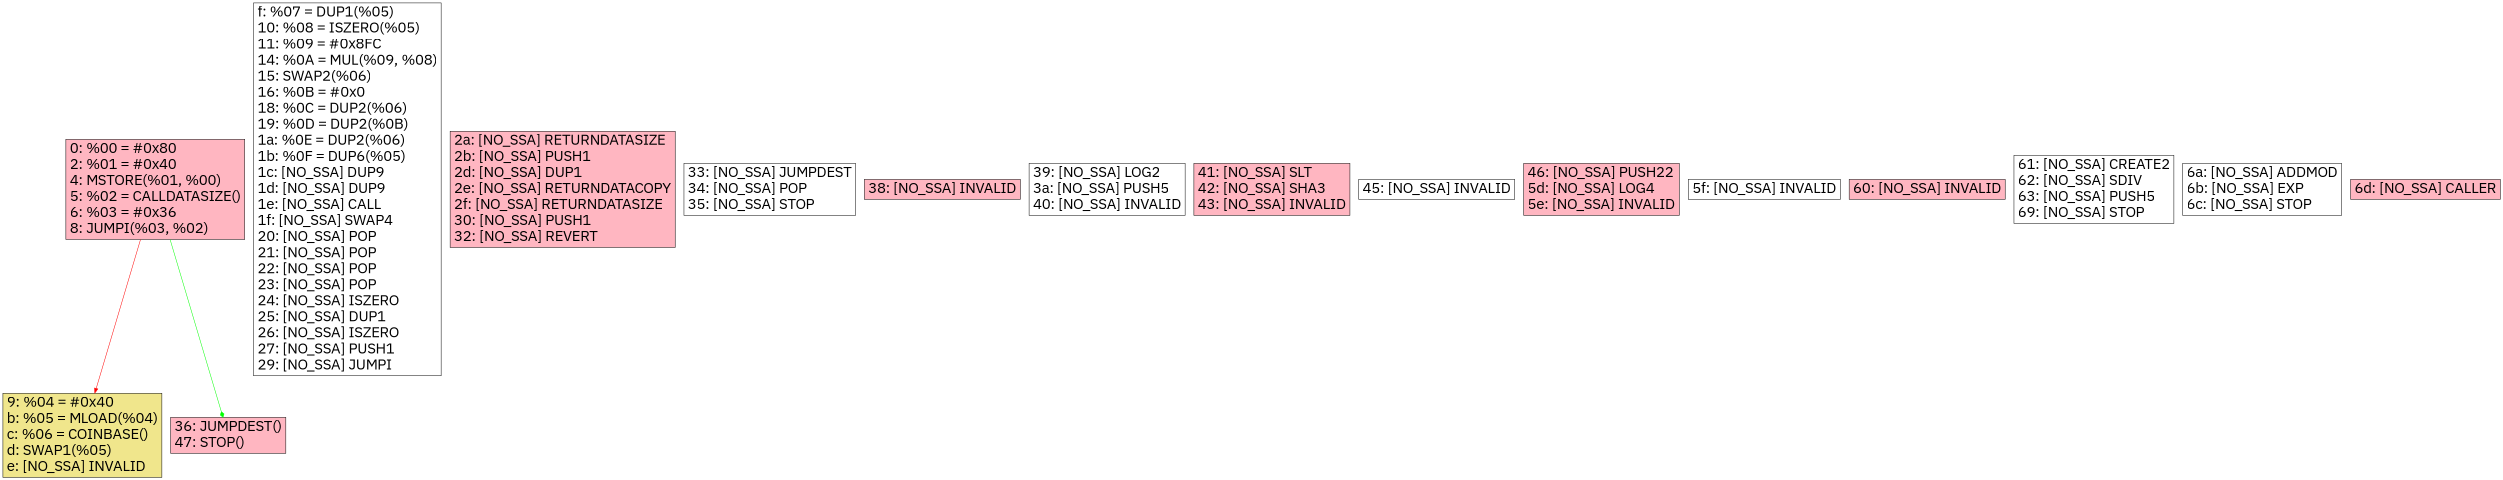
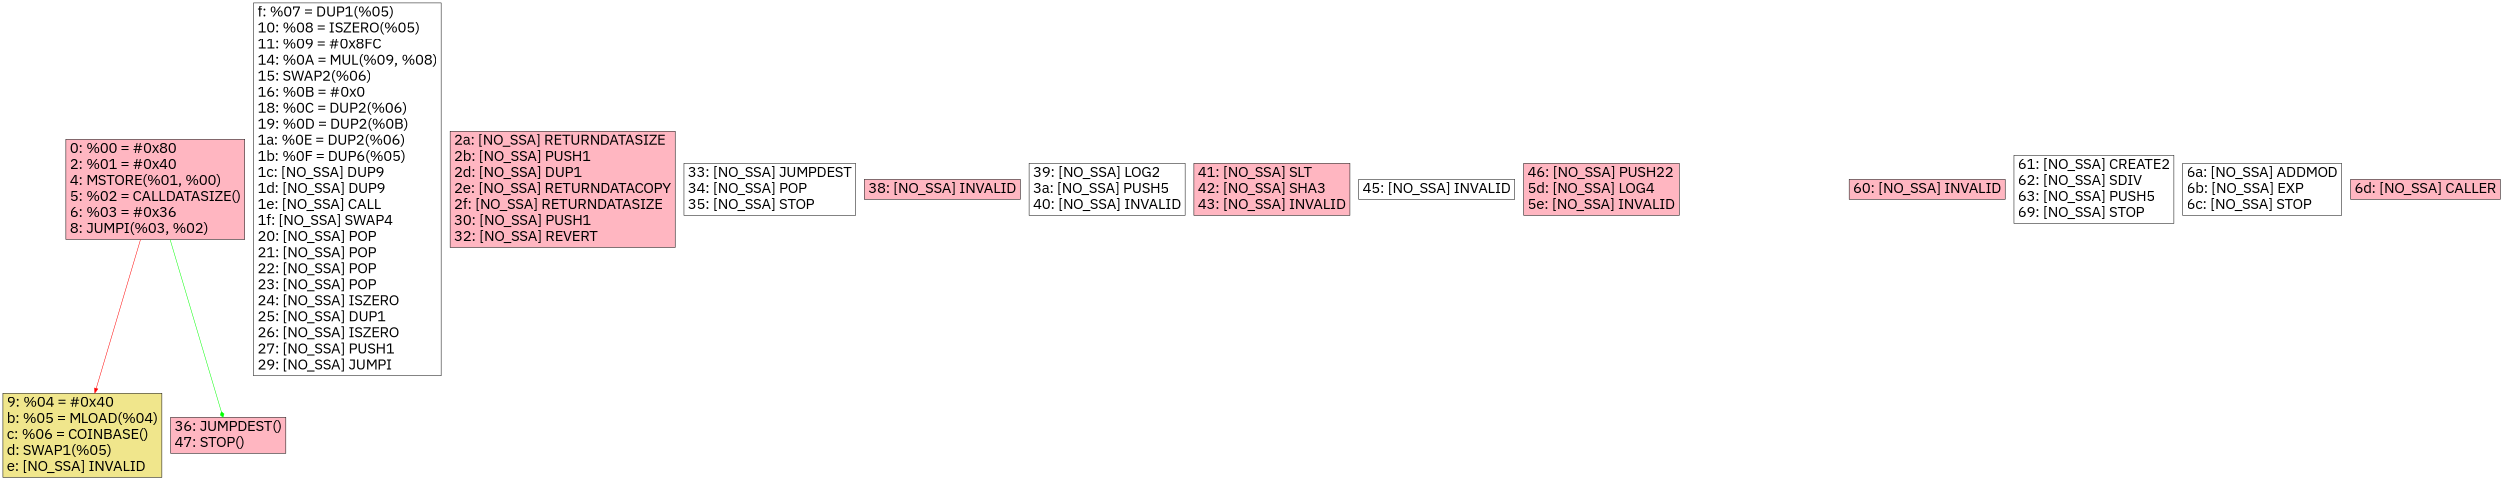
  digraph {
    fontname="IBM Plex Sans"
    node [fillcolor=lightpink fontname="IBM Plex Sans" fontsize=30.0 rank=same shape=box style=filled]
    edge [fontname="IBM Plex Sans"]
    n1 [label="0: %00 = #0x80\l2: %01 = #0x40\l4: MSTORE(%01, %00)\l5: %02 = CALLDATASIZE()\l6: %03 = #0x36\l8: JUMPI(%03, %02)\l"]
    n2 [fillcolor=khaki label="9: %04 = #0x40\lb: %05 = MLOAD(%04)\lc: %06 = COINBASE()\ld: SWAP1(%05)\le: [NO_SSA] INVALID\l"]
    n3 [fillcolor=white label="f: %07 = DUP1(%05)\l10: %08 = ISZERO(%05)\l11: %09 = #0x8FC\l14: %0A = MUL(%09, %08)\l15: SWAP2(%06)\l16: %0B = #0x0\l18: %0C = DUP2(%06)\l19: %0D = DUP2(%0B)\l1a: %0E = DUP2(%06)\l1b: %0F = DUP6(%05)\l1c: [NO_SSA] DUP9\l1d: [NO_SSA] DUP9\l1e: [NO_SSA] CALL\l1f: [NO_SSA] SWAP4\l20: [NO_SSA] POP\l21: [NO_SSA] POP\l22: [NO_SSA] POP\l23: [NO_SSA] POP\l24: [NO_SSA] ISZERO\l25: [NO_SSA] DUP1\l26: [NO_SSA] ISZERO\l27: [NO_SSA] PUSH1\l29: [NO_SSA] JUMPI\l"]
    n4 [label="2a: [NO_SSA] RETURNDATASIZE\l2b: [NO_SSA] PUSH1\l2d: [NO_SSA] DUP1\l2e: [NO_SSA] RETURNDATACOPY\l2f: [NO_SSA] RETURNDATASIZE\l30: [NO_SSA] PUSH1\l32: [NO_SSA] REVERT\l"]
    n5 [fillcolor=white label="33: [NO_SSA] JUMPDEST\l34: [NO_SSA] POP\l35: [NO_SSA] STOP\l"]
    n6 [label="36: JUMPDEST()\l47: STOP()\l"]
    n7 [label="38: [NO_SSA] INVALID\l"]
    n8 [fillcolor=white label="39: [NO_SSA] LOG2\l3a: [NO_SSA] PUSH5\l40: [NO_SSA] INVALID\l"]
    n9 [label="41: [NO_SSA] SLT\l42: [NO_SSA] SHA3\l43: [NO_SSA] INVALID\l"]
    n10 [fillcolor=white label="45: [NO_SSA] INVALID\l"]
    n11 [label="46: [NO_SSA] PUSH22\l5d: [NO_SSA] LOG4\l5e: [NO_SSA] INVALID\l"]
-   n12 [fillcolor=white label="5f: [NO_SSA] INVALID\l"]
    n13 [label="60: [NO_SSA] INVALID\l"]
    n14 [fillcolor=white label="61: [NO_SSA] CREATE2\l62: [NO_SSA] SDIV\l63: [NO_SSA] PUSH5\l69: [NO_SSA] STOP\l"]
    n15 [fillcolor=white label="6a: [NO_SSA] ADDMOD\l6b: [NO_SSA] EXP\l6c: [NO_SSA] STOP\l"]
    n16 [label="6d: [NO_SSA] CALLER\l"]
    subgraph sub_1 {
      n1
      n2
      n3
      n4
      n5
      n6
      n7
      n8
      n9
      n10
      n11
-     n12
      n13
      n14
      n15
      n16
    }
    n1 -> n2 [arrowhead=normal color=red]
    n1 -> n6 [arrowhead=diamond color=green]
  }
